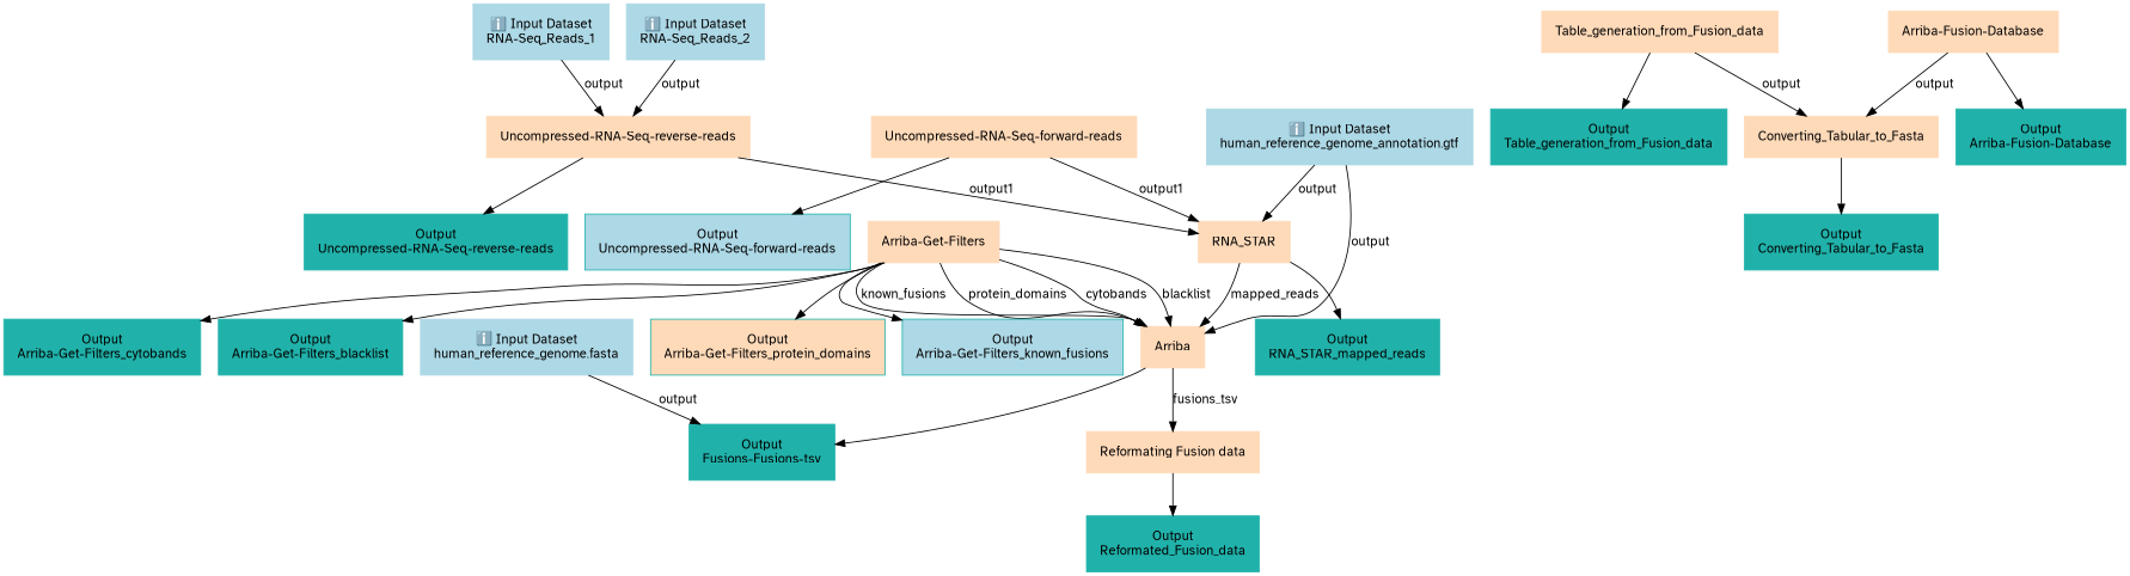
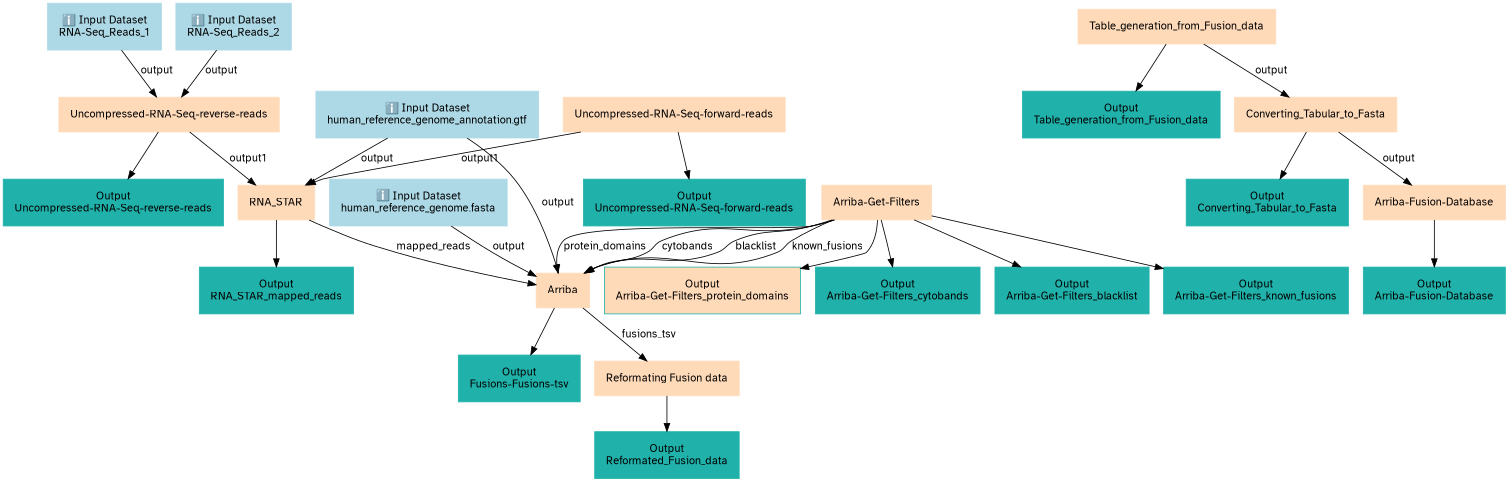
  digraph {
    node [color=lightseagreen fontname="Atkinson Hyperlegible" margin="0.2,0.2" shape=box style=filled]
    edge [fontname="Atkinson Hyperlegible"]
    n1 [color=lightblue label="ℹ️ Input Dataset\nRNA-Seq_Reads_1"]
    n2 [color=peachpuff label="Uncompressed-RNA-Seq-reverse-reads"]
    n3 [color=peachpuff label="Uncompressed-RNA-Seq-forward-reads"]
    n4 [color=peachpuff label=RNA_STAR]
-   n5 [label="Output\nUncompressed-RNA-Seq-forward-reads" fillcolor=lightblue]
+   n5 [label="Output\nUncompressed-RNA-Seq-forward-reads"]
    n6 [color=lightblue label="ℹ️ Input Dataset\nRNA-Seq_Reads_2"]
    n7 [label="Output\nUncompressed-RNA-Seq-reverse-reads"]
    n8 [color=lightblue label="ℹ️ Input Dataset\nhuman_reference_genome_annotation.gtf"]
    n9 [color=peachpuff label=Arriba]
    n10 [label="Output\nRNA_STAR_mapped_reads"]
    n11 [label="Output\nFusions-Fusions-tsv"]
    n12 [color=peachpuff label="Reformating Fusion data"]
    n13 [color=lightblue label="ℹ️ Input Dataset\nhuman_reference_genome.fasta"]
    n14 [color=peachpuff label="Arriba-Get-Filters"]
    n15 [fillcolor=peachpuff label="Output\nArriba-Get-Filters_protein_domains"]
    n16 [label="Output\nArriba-Get-Filters_cytobands"]
    n17 [label="Output\nArriba-Get-Filters_blacklist"]
-   n18 [label="Output\nArriba-Get-Filters_known_fusions" fillcolor=lightblue]
+   n18 [label="Output\nArriba-Get-Filters_known_fusions"]
    n19 [label="Output\nReformated_Fusion_data"]
    n20 [color=peachpuff label=Table_generation_from_Fusion_data]
    n21 [label="Output\nTable_generation_from_Fusion_data"]
    n22 [color=peachpuff label=Converting_Tabular_to_Fasta]
    n23 [label="Output\nConverting_Tabular_to_Fasta"]
    n24 [color=peachpuff label="Arriba-Fusion-Database"]
    n25 [label="Output\nArriba-Fusion-Database"]
    n1 -> n2 [label=output]
    n2 -> n4 [label=output1]
    n2 -> n7
    n3 -> n4 [label=output1]
    n3 -> n5
    n4 -> n9 [label=mapped_reads]
    n4 -> n10
    n6 -> n2 [label=output]
    n8 -> n4 [label=output]
    n8 -> n9 [label=output]
    n9 -> n11
    n9 -> n12 [label=fusions_tsv]
    n12 -> n19
-   n13 -> n11 [label=output]
+   n13 -> n9 [label=output]
    n14 -> n9 [label=blacklist]
    n14 -> n9 [label=known_fusions]
    n14 -> n9 [label=protein_domains]
    n14 -> n9 [label=cytobands]
    n14 -> n15
    n14 -> n16
    n14 -> n17
    n14 -> n18
    n20 -> n21
    n20 -> n22 [label=output]
    n22 -> n23
-   n24 -> n22 [label=output]
+   n22 -> n24 [label=output]
    n24 -> n25
  }
